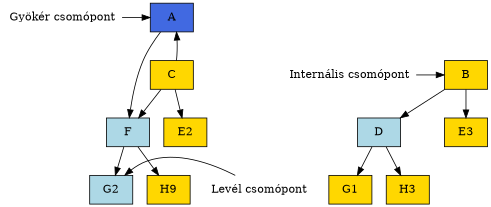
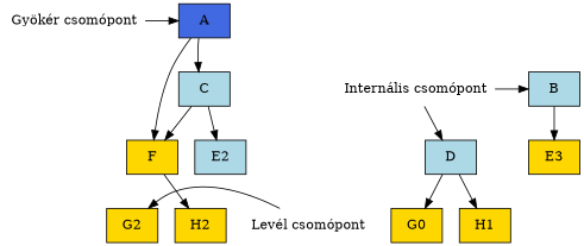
  digraph {
    rankdir=TD
    node [fillcolor=gold shape=rectangle style=filled]
    A [fillcolor=royalblue]
    n2 [label="Gyökér csomópont" shape=plaintext fillcolor="" style=""]
-   B
-   C
+   B [fillcolor=lightblue]
+   C [fillcolor=lightblue]
    n5 [label="Internális csomópont" shape=plaintext fillcolor="" style=""]
-   G1
-   G2 [fillcolor=lightblue]
-   H1 [label=H3]
-   H2 [label=H9]
+   G1 [label=G0]
+   G2
+   H1
+   H2
    n10 [label="Levél csomópont" shape=plaintext fillcolor="" style=""]
-   F [fillcolor=lightblue]
+   F
    D [fillcolor=lightblue]
    n13 [label=E3]
-   E2
+   E2 [fillcolor=lightblue]
    subgraph sub_1 {
      rank=same
      A
      n2
    }
    subgraph sub_2 {
      rank=same
      B
      C
      n5
    }
    subgraph sub_3 {
      rank=same
      G1
      G2
      H1
      H2
      n10
    }
-   C -> A
+   A -> C
    A -> F
    n2 -> A [minlen=2]
-   B -> D
+   n5 -> D
    B -> n13
    C -> F
    C -> E2
    n5 -> B [minlen=2]
    n10 -> G2 [constraint=false minlen=2]
-   F -> G2
    F -> H2
    D -> G1
    D -> H1
  }
